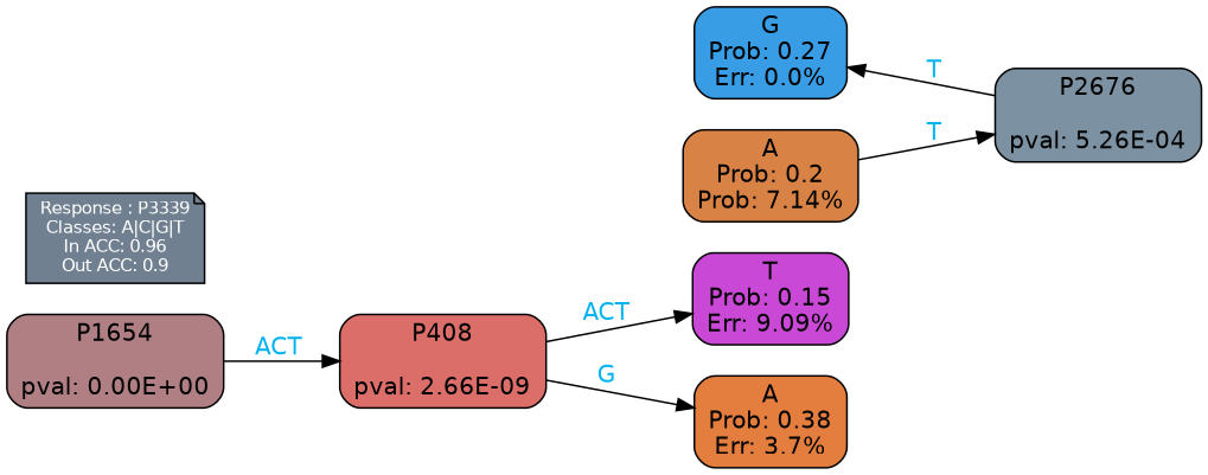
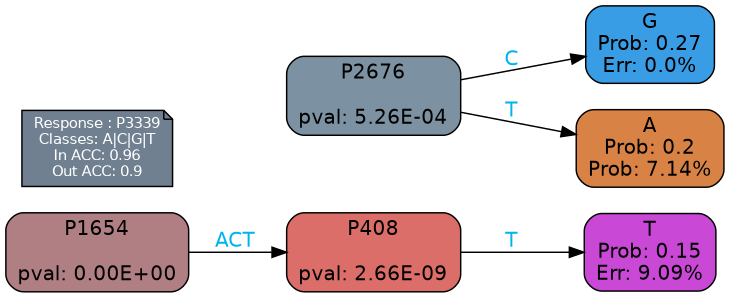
  digraph {
    rankdir=LR
    ranksep=equally
    splines=polylines
    node [color=black fontname=helvetica shape=box style="filled, rounded"]
    edge [fontcolor=deepskyblue2 fontname=helvetica]
    n1 [fillcolor="#c948d5" label="T\nProb: 0.15\nErr: 9.09%"]
-   n2 [fillcolor="#e47e3f" label="A\nProb: 0.38\nErr: 3.7%"]
    n3 [fillcolor="#399de5" label="G\nProb: 0.27\nErr: 0.0%"]
    n4 [fillcolor="#d88345" label="A\nProb: 0.2\nProb: 7.14%"]
    n5 [align=left fillcolor=slategray fontcolor=white fontsize=10 label="Response : P3339\nClasses: A|C|G|T\nIn ACC: 0.96\nOut ACC: 0.9\n" shape=note style=filled]
    n6 [fillcolor="#b07f84" label="P1654\n\npval: 0.00E+00"]
    n7 [fillcolor="#dc6e6a" label="P408\n\npval: 2.66E-09"]
    n8 [fillcolor="#7c91a1" label="P2676\n\npval: 5.26E-04"]
    subgraph sub_1 {
      rank=same
      n1
-     n2
      n3
      n4
    }
    subgraph sub_2 {
      rank=same
      n5
      n6
    }
    n6 -> n7 [label=ACT]
-   n7 -> n1 [label=ACT]
-   n7 -> n2 [label=G]
-   n8 -> n3 [label=T]
-   n4 -> n8 [label=T]
+   n7 -> n1 [label=T]
+   n8 -> n3 [label=C]
+   n8 -> n4 [label=T]
  }
